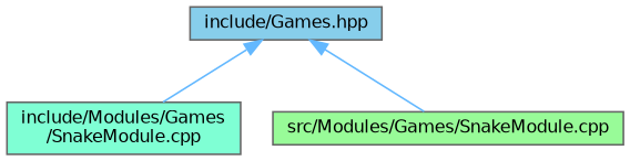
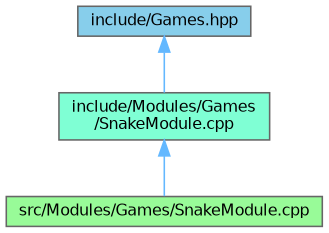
  digraph {
    node [color=grey40 fontname=Helvetica fontsize=10 shape=box style=filled]
    edge [color=steelblue1 dir=back fontname=Helvetica fontsize=10 labelfontname=Helvetica labelfontsize=10 style=solid]
    n1 [color=gray40 fillcolor=skyblue fontcolor=black height=0.2 label="include/Games.hpp" width=0.4]
    n2 [fillcolor=aquamarine height=0.2 label="include/Modules/Games\l/SnakeModule.cpp" width=0.4]
    n3 [fillcolor=palegreen height=0.2 label="src/Modules/Games/SnakeModule.cpp" width=0.4]
    n1 -> n2
-   n1 -> n3
+   n2 -> n3
  }
